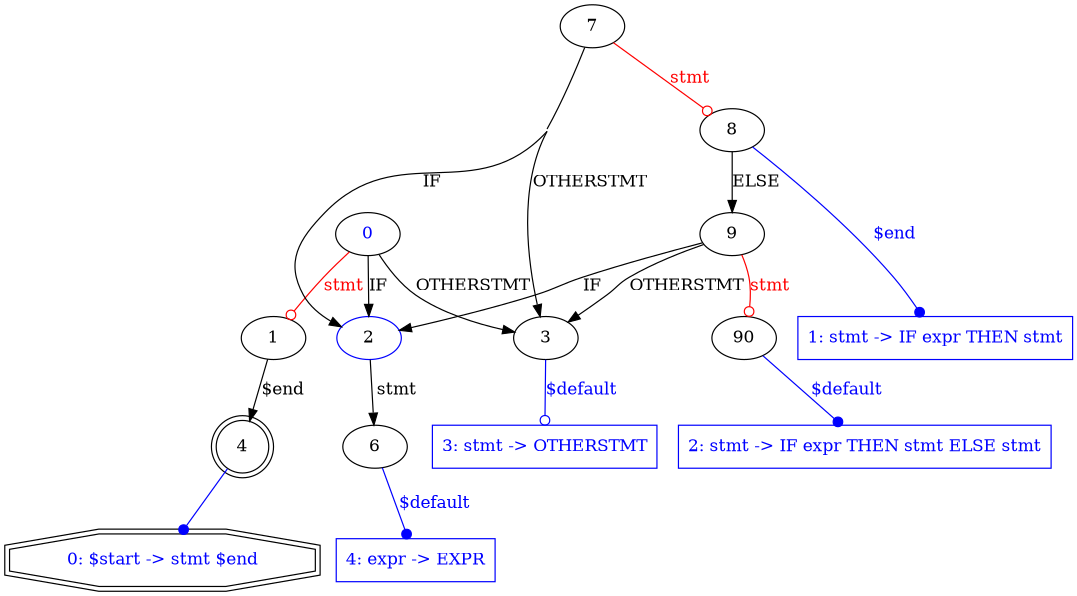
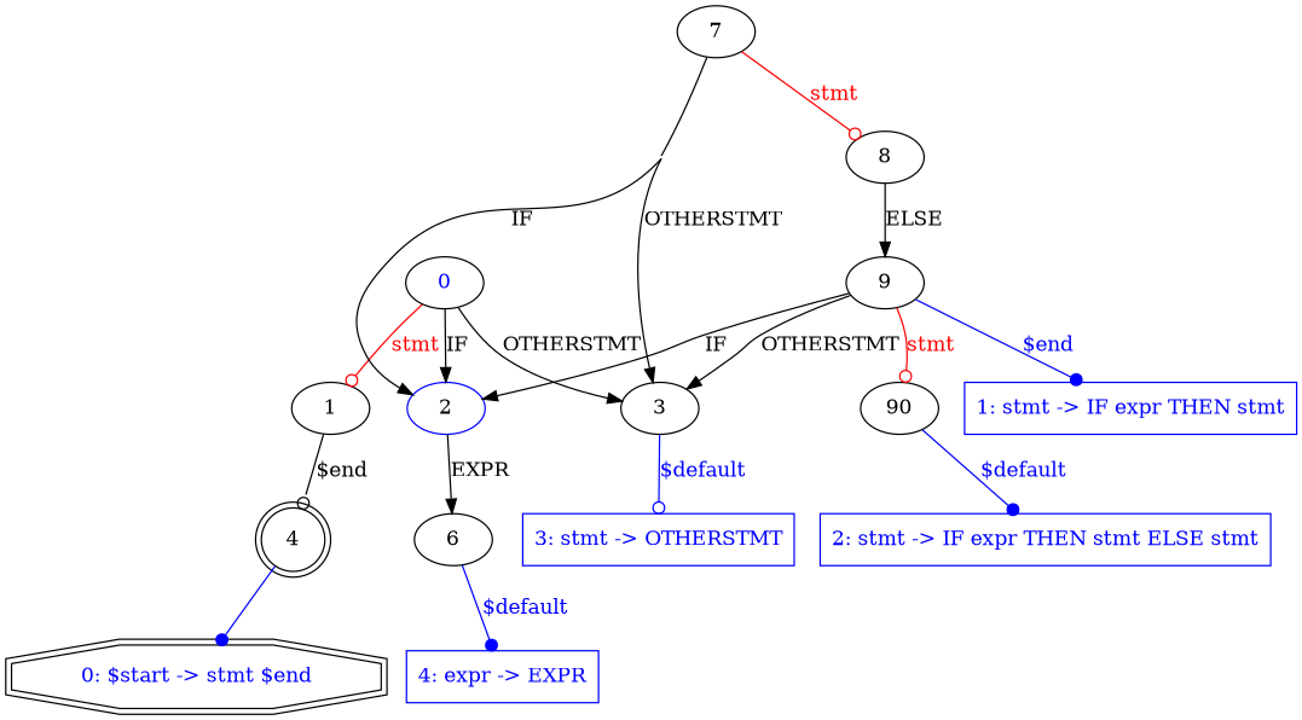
  digraph {
    concentrate=true
    n1 [color=black fontcolor=blue label="0: $start -> stmt $end" shape=doubleoctagon]
    n2 [color=blue fontcolor=blue label="1: stmt -> IF expr THEN stmt" shape=box]
    n3 [color=blue fontcolor=blue label="2: stmt -> IF expr THEN stmt ELSE stmt" shape=box]
    n4 [color=blue fontcolor=blue label="3: stmt -> OTHERSTMT" shape=box]
    n5 [color=blue fontcolor=blue label="4: expr -> EXPR" shape=box]
    0 [fontcolor=blue]
    2 [color=blue]
    3
    1
    6
    4 [shape=doublecircle]
    7
    8
    9
    n15 [label=90]
    0 -> 2 [label=IF]
    0 -> 3 [label=OTHERSTMT]
    0 -> 1 [arrowhead=odot color=red fontcolor=red label=stmt]
-   2 -> 6 [label=stmt]
+   2 -> 6 [label=EXPR]
    3 -> n4 [arrowhead=odot color=blue fontcolor=blue label="$default"]
-   1 -> 4 [label="$end"]
+   1 -> 4 [label="$end" arrowhead=odot]
    6 -> n5 [arrowhead=dot color=blue fontcolor=blue label="$default"]
    4 -> n1 [arrowhead=dot color=blue]
    7 -> 2 [label=IF]
    7 -> 3 [label=OTHERSTMT]
    7 -> 8 [arrowhead=odot color=red fontcolor=red label=stmt]
-   8 -> n2 [arrowhead=dot color=blue fontcolor=blue label="$end"]
+   9 -> n2 [arrowhead=dot color=blue fontcolor=blue label="$end"]
    8 -> 9 [label=ELSE]
    9 -> 2 [label=IF]
    9 -> 3 [label=OTHERSTMT]
    9 -> n15 [arrowhead=odot color=red fontcolor=red label=stmt]
    n15 -> n3 [arrowhead=dot color=blue fontcolor=blue label="$default"]
  }
